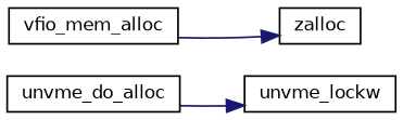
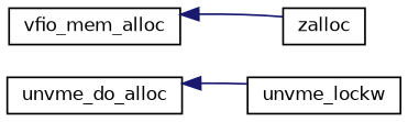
  digraph {
    rankdir=LR
    node [color=black fillcolor=white fontname=Helvetica fontsize=10 shape=record style=filled]
    edge [color=midnightblue fontname=Helvetica fontsize=10 labelfontname=Helvetica labelfontsize=10 style=solid]
    n1 [height=0.2 label=unvme_do_alloc width=0.4]
    n2 [height=0.2 label=unvme_lockw width=0.4]
    n3 [height=0.2 label=vfio_mem_alloc width=0.4]
    n4 [height=0.2 label=zalloc width=0.4]
-   n1 -> n2
-   n3 -> n4
+   n2 -> n1
+   n4 -> n3
  }
